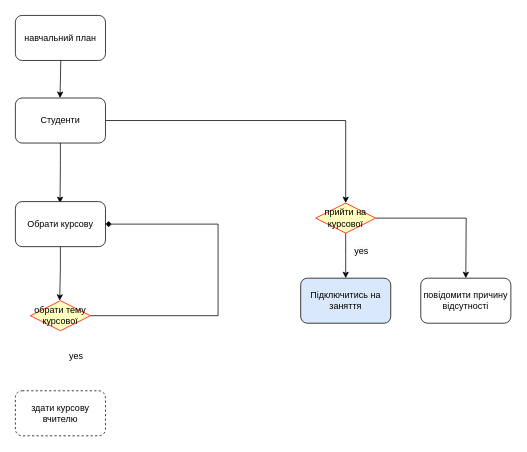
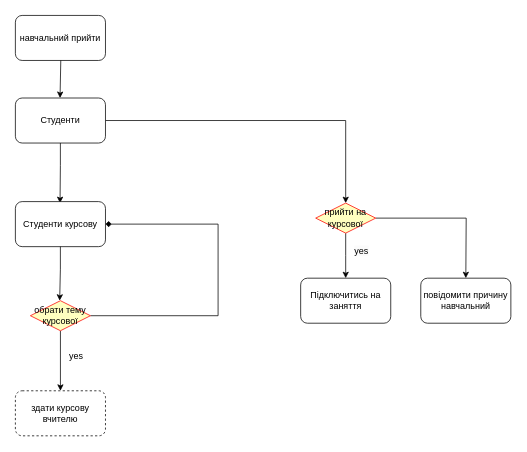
  <mxCell id="0" />
  <mxCell id="1" parent="0" />
- <mxCell id="2" value="навчальний план" style="rounded=1;whiteSpace=wrap;html=1;" parent="1" vertex="1"><mxGeometry x="20" y="20" width="120" height="60" as="geometry" /></mxCell>
+ <mxCell id="2" value="навчальний прийти" style="rounded=1;whiteSpace=wrap;html=1;" parent="1" vertex="1"><mxGeometry x="20" y="20" width="120" height="60" as="geometry" /></mxCell>
  <mxCell id="3" value="" style="endArrow=classic;html=1;rounded=0;exitX=0.438;exitY=0.992;exitDx=0;exitDy=0;exitPerimeter=0;entryX=0.431;entryY=-0.008;entryDx=0;entryDy=0;entryPerimeter=0;" parent="1" edge="1"><mxGeometry width="50" height="50" relative="1" as="geometry"><mxPoint x="80.47" y="80" as="sourcePoint" /><mxPoint x="79.47" y="130" as="targetPoint" /></mxGeometry></mxCell>
  <mxCell id="4" style="edgeStyle=orthogonalEdgeStyle;rounded=0;orthogonalLoop=1;jettySize=auto;html=1;" parent="1" source="5" edge="1"><mxGeometry relative="1" as="geometry"><mxPoint x="460" y="270" as="targetPoint" /><Array as="points"><mxPoint x="460" y="160" /><mxPoint x="460" y="270" /></Array></mxGeometry></mxCell>
  <mxCell id="5" value="Студенти" style="rounded=1;whiteSpace=wrap;html=1;" parent="1" vertex="1"><mxGeometry x="20" y="130" width="120" height="60" as="geometry" /></mxCell>
  <mxCell id="6" value="" style="endArrow=classic;html=1;rounded=0;exitX=1;exitY=0.5;exitDx=0;exitDy=0;" parent="1" edge="1"><mxGeometry width="50" height="50" relative="1" as="geometry"><mxPoint x="79.94" y="190" as="sourcePoint" /><mxPoint x="79.47" y="270" as="targetPoint" /><Array as="points"><mxPoint x="79.94" y="220" /></Array></mxGeometry></mxCell>
  <mxCell id="7" style="edgeStyle=orthogonalEdgeStyle;rounded=0;orthogonalLoop=1;jettySize=auto;html=1;entryX=1;entryY=0.5;entryDx=0;entryDy=0;endArrow=diamond;" parent="1" source="9" target="10" edge="1"><mxGeometry relative="1" as="geometry"><Array as="points"><mxPoint x="290" y="420" /><mxPoint x="290" y="298" /></Array></mxGeometry></mxCell>
+ <mxCell id="8" style="edgeStyle=orthogonalEdgeStyle;rounded=0;orthogonalLoop=1;jettySize=auto;html=1;entryX=0.5;entryY=0;entryDx=0;entryDy=0;" parent="1" source="9" target="13" edge="1"><mxGeometry relative="1" as="geometry" /></mxCell>
  <mxCell id="9" value="обрати тему курсової" style="rhombus;whiteSpace=wrap;html=1;fontColor=#000000;fillColor=#ffffc0;strokeColor=#ff0000;" parent="1" vertex="1"><mxGeometry x="40" y="400" width="80" height="40" as="geometry" /></mxCell>
- <mxCell id="10" value="Обрати курсову" style="rounded=1;whiteSpace=wrap;html=1;" parent="1" vertex="1"><mxGeometry x="20" y="268" width="120" height="60" as="geometry" /></mxCell>
+ <mxCell id="10" value="Студенти курсову" style="rounded=1;whiteSpace=wrap;html=1;" parent="1" vertex="1"><mxGeometry x="20" y="268" width="120" height="60" as="geometry" /></mxCell>
  <mxCell id="11" value="" style="endArrow=classic;html=1;rounded=0;exitX=1;exitY=0.5;exitDx=0;exitDy=0;" parent="1" edge="1"><mxGeometry width="50" height="50" relative="1" as="geometry"><mxPoint x="79.94" y="328" as="sourcePoint" /><mxPoint x="79" y="400" as="targetPoint" /><Array as="points"><mxPoint x="79.94" y="358" /></Array></mxGeometry></mxCell>
  <mxCell id="12" value="&lt;div style=&quot;text-align: center;&quot;&gt;yes&lt;/div&gt;" style="text;whiteSpace=wrap;html=1;" parent="1" vertex="1"><mxGeometry x="90" y="460" width="60" height="40" as="geometry" /></mxCell>
  <mxCell id="13" value="здати курсову вчителю" style="rounded=1;whiteSpace=wrap;html=1;dashed=1;" parent="1" vertex="1"><mxGeometry x="20" y="520" width="120" height="60" as="geometry" /></mxCell>
  <mxCell id="14" style="edgeStyle=orthogonalEdgeStyle;rounded=0;orthogonalLoop=1;jettySize=auto;html=1;" parent="1" source="16" edge="1"><mxGeometry relative="1" as="geometry"><mxPoint x="460" y="370" as="targetPoint" /></mxGeometry></mxCell>
  <mxCell id="15" style="edgeStyle=orthogonalEdgeStyle;rounded=0;orthogonalLoop=1;jettySize=auto;html=1;" parent="1" source="16" edge="1"><mxGeometry relative="1" as="geometry"><mxPoint x="620" y="370" as="targetPoint" /></mxGeometry></mxCell>
  <mxCell id="16" value="прийти на курсової" style="rhombus;whiteSpace=wrap;html=1;fontColor=#000000;fillColor=#ffffc0;strokeColor=#ff0000;" parent="1" vertex="1"><mxGeometry x="420" y="270" width="80" height="40" as="geometry" /></mxCell>
  <mxCell id="17" value="&lt;span style=&quot;color: rgb(0, 0, 0); font-family: Helvetica; font-size: 12px; font-style: normal; font-variant-ligatures: normal; font-variant-caps: normal; font-weight: 400; letter-spacing: normal; orphans: 2; text-align: center; text-indent: 0px; text-transform: none; widows: 2; word-spacing: 0px; -webkit-text-stroke-width: 0px; background-color: rgb(251, 251, 251); text-decoration-thickness: initial; text-decoration-style: initial; text-decoration-color: initial; float: none; display: inline !important;&quot;&gt;yes&lt;/span&gt;" style="text;whiteSpace=wrap;html=1;" parent="1" vertex="1"><mxGeometry x="470" y="320" width="50" height="40" as="geometry" /></mxCell>
- <mxCell id="18" value="Підключитись на заняття" style="rounded=1;whiteSpace=wrap;html=1;fillColor=#dae8fc;" parent="1" vertex="1"><mxGeometry y="370" width="120" height="60" as="geometry" x="400" /></mxCell>
- <mxCell id="19" value="повідомити причину відсутності" style="rounded=1;whiteSpace=wrap;html=1;" parent="1" vertex="1"><mxGeometry x="560" y="370" width="120" height="60" as="geometry" /></mxCell>
+ <mxCell id="18" value="Підключитись на заняття" style="rounded=1;whiteSpace=wrap;html=1;" parent="1" vertex="1"><mxGeometry y="370" width="120" height="60" as="geometry" x="400" /></mxCell>
+ <mxCell id="19" value="повідомити причину навчальний" style="rounded=1;whiteSpace=wrap;html=1;" parent="1" vertex="1"><mxGeometry x="560" y="370" width="120" height="60" as="geometry" /></mxCell>
